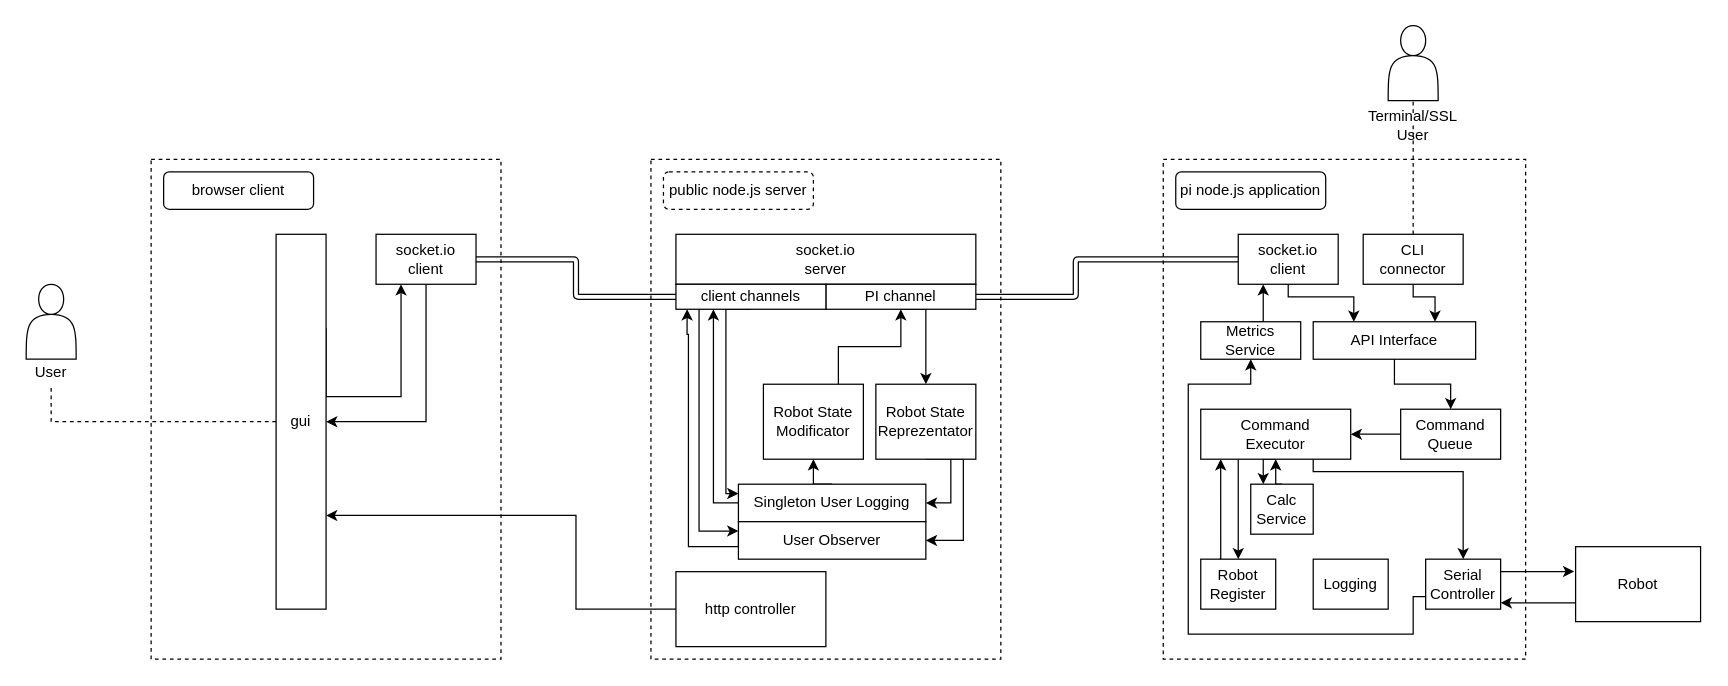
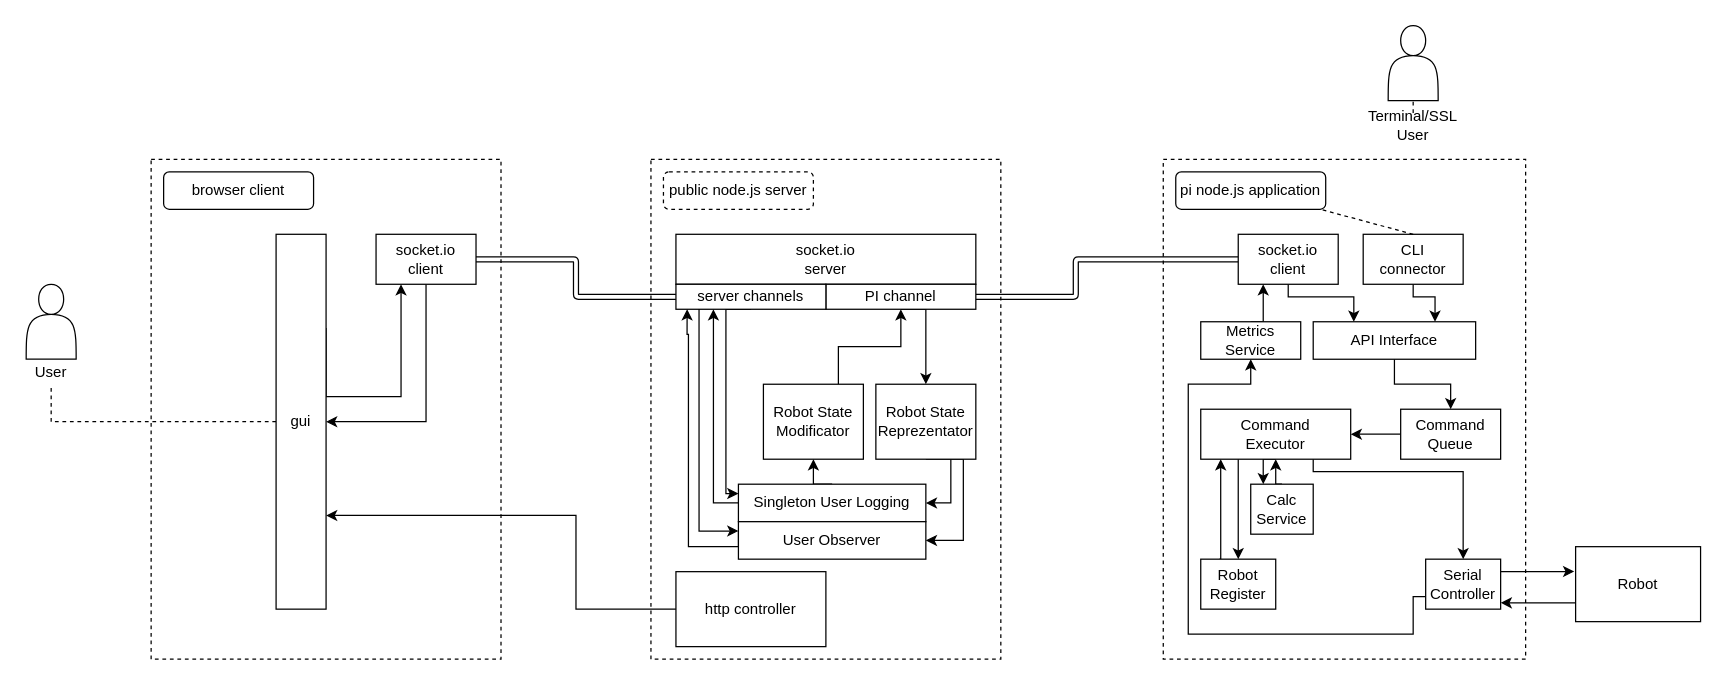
  <mxCell id="0" />
  <mxCell id="1" parent="0" />
  <mxCell id="2" value="" style="rounded=0;whiteSpace=wrap;html=1;fillColor=none;dashed=1;" vertex="1" parent="1"><mxGeometry x="520" y="127" width="280" height="400" as="geometry" /></mxCell>
  <mxCell id="3" value="" style="rounded=0;whiteSpace=wrap;html=1;fillColor=none;dashed=1;" vertex="1" parent="1"><mxGeometry x="930" y="127" width="290" height="400" as="geometry" /></mxCell>
  <mxCell id="4" value="" style="shape=link;html=1;exitX=1;exitY=0.5;exitDx=0;exitDy=0;" edge="1" parent="1" source="51" target="8"><mxGeometry width="50" height="50" relative="1" as="geometry"><mxPoint x="800" y="207" as="sourcePoint" /><mxPoint x="960" y="207" as="targetPoint" /><Array as="points"><mxPoint x="860" y="237" /><mxPoint x="860" y="207" /></Array></mxGeometry></mxCell>
  <mxCell id="5" style="edgeStyle=orthogonalEdgeStyle;rounded=0;orthogonalLoop=1;jettySize=auto;html=1;exitX=0.5;exitY=1;exitDx=0;exitDy=0;entryX=0.5;entryY=0;entryDx=0;entryDy=0;" edge="1" parent="1" source="6" target="23"><mxGeometry relative="1" as="geometry" /></mxCell>
  <mxCell id="6" value="API Interface" style="rounded=0;whiteSpace=wrap;html=1;fillColor=#ffffff;strokeColor=#000000;" vertex="1" parent="1"><mxGeometry x="1050" y="257" width="130" height="30" as="geometry" /></mxCell>
  <mxCell id="7" style="edgeStyle=orthogonalEdgeStyle;rounded=0;orthogonalLoop=1;jettySize=auto;html=1;exitX=0.5;exitY=1;exitDx=0;exitDy=0;entryX=0.25;entryY=0;entryDx=0;entryDy=0;" edge="1" parent="1" source="8" target="6"><mxGeometry relative="1" as="geometry"><Array as="points"><mxPoint x="1030" y="237" /><mxPoint x="1083" y="237" /></Array></mxGeometry></mxCell>
  <mxCell id="8" value="socket.io&lt;br&gt;client" style="rounded=0;whiteSpace=wrap;html=1;fillColor=#ffffff;strokeColor=#000000;" vertex="1" parent="1"><mxGeometry x="990" y="187" width="80" height="40" as="geometry" /></mxCell>
  <mxCell id="9" style="edgeStyle=orthogonalEdgeStyle;rounded=0;orthogonalLoop=1;jettySize=auto;html=1;exitX=0.5;exitY=1;exitDx=0;exitDy=0;entryX=0.75;entryY=0;entryDx=0;entryDy=0;" edge="1" parent="1" source="10" target="6"><mxGeometry relative="1" as="geometry"><Array as="points"><mxPoint x="1130" y="237" /><mxPoint x="1148" y="237" /></Array></mxGeometry></mxCell>
  <mxCell id="10" value="CLI&lt;br&gt;connector" style="rounded=0;whiteSpace=wrap;html=1;fillColor=#ffffff;strokeColor=#000000;" vertex="1" parent="1"><mxGeometry x="1090" y="187" width="80" height="40" as="geometry" /></mxCell>
  <mxCell id="11" style="edgeStyle=orthogonalEdgeStyle;rounded=0;orthogonalLoop=1;jettySize=auto;html=1;exitX=0.25;exitY=0;exitDx=0;exitDy=0;entryX=0.133;entryY=1;entryDx=0;entryDy=0;entryPerimeter=0;" edge="1" parent="1" source="12" target="21"><mxGeometry relative="1" as="geometry"><Array as="points"><mxPoint x="976" y="447" /></Array></mxGeometry></mxCell>
  <mxCell id="12" value="Robot Register" style="rounded=0;whiteSpace=wrap;html=1;strokeColor=#000000;fillColor=#ffffff;verticalAlign=middle;" vertex="1" parent="1"><mxGeometry x="960" y="447" width="60" height="40" as="geometry" /></mxCell>
  <mxCell id="13" style="edgeStyle=orthogonalEdgeStyle;rounded=0;orthogonalLoop=1;jettySize=auto;html=1;exitX=1;exitY=0.25;exitDx=0;exitDy=0;entryX=-0.011;entryY=0.332;entryDx=0;entryDy=0;entryPerimeter=0;" edge="1" parent="1" source="15" target="30"><mxGeometry relative="1" as="geometry" /></mxCell>
  <mxCell id="14" style="edgeStyle=orthogonalEdgeStyle;rounded=0;orthogonalLoop=1;jettySize=auto;html=1;exitX=0;exitY=0.75;exitDx=0;exitDy=0;entryX=0.5;entryY=1;entryDx=0;entryDy=0;" edge="1" parent="1" source="15" target="32"><mxGeometry relative="1" as="geometry"><Array as="points"><mxPoint x="1130" y="477" /><mxPoint x="1130" y="507" /><mxPoint x="950" y="507" /><mxPoint x="950" y="307" /><mxPoint x="1000" y="307" /></Array></mxGeometry></mxCell>
  <mxCell id="15" value="Serial&lt;br&gt;Controller" style="rounded=0;whiteSpace=wrap;html=1;strokeColor=#000000;fillColor=#ffffff;verticalAlign=middle;" vertex="1" parent="1"><mxGeometry x="1140" y="447" width="60" height="40" as="geometry" /></mxCell>
  <mxCell id="16" style="edgeStyle=orthogonalEdgeStyle;rounded=0;orthogonalLoop=1;jettySize=auto;html=1;exitX=0.5;exitY=0;exitDx=0;exitDy=0;entryX=0.5;entryY=1;entryDx=0;entryDy=0;" edge="1" parent="1" source="17" target="21"><mxGeometry relative="1" as="geometry"><Array as="points" /></mxGeometry></mxCell>
  <mxCell id="17" value="Calc&lt;br&gt;Service" style="rounded=0;whiteSpace=wrap;html=1;strokeColor=#000000;fillColor=#ffffff;verticalAlign=middle;" vertex="1" parent="1"><mxGeometry x="1000" y="387" width="50" height="40" as="geometry" /></mxCell>
  <mxCell id="18" style="edgeStyle=orthogonalEdgeStyle;rounded=0;orthogonalLoop=1;jettySize=auto;html=1;exitX=0.5;exitY=1;exitDx=0;exitDy=0;" edge="1" parent="1" source="21"><mxGeometry relative="1" as="geometry"><mxPoint x="1010" y="387" as="targetPoint" /><Array as="points"><mxPoint x="1010" y="367" /><mxPoint x="1010" y="387" /></Array></mxGeometry></mxCell>
  <mxCell id="19" style="edgeStyle=orthogonalEdgeStyle;rounded=0;orthogonalLoop=1;jettySize=auto;html=1;exitX=0.25;exitY=1;exitDx=0;exitDy=0;entryX=0.5;entryY=0;entryDx=0;entryDy=0;" edge="1" parent="1" source="21" target="12"><mxGeometry relative="1" as="geometry" /></mxCell>
  <mxCell id="20" style="edgeStyle=orthogonalEdgeStyle;rounded=0;orthogonalLoop=1;jettySize=auto;html=1;exitX=0.75;exitY=1;exitDx=0;exitDy=0;entryX=0.5;entryY=0;entryDx=0;entryDy=0;" edge="1" parent="1" source="21" target="15"><mxGeometry relative="1" as="geometry"><Array as="points"><mxPoint x="1050" y="377" /><mxPoint x="1170" y="377" /></Array></mxGeometry></mxCell>
  <mxCell id="21" value="Command&lt;br&gt;Executor" style="rounded=0;whiteSpace=wrap;html=1;strokeColor=#000000;fillColor=#ffffff;" vertex="1" parent="1"><mxGeometry x="960" y="327" width="120" height="40" as="geometry" /></mxCell>
  <mxCell id="22" style="edgeStyle=orthogonalEdgeStyle;rounded=0;orthogonalLoop=1;jettySize=auto;html=1;exitX=0;exitY=0.5;exitDx=0;exitDy=0;entryX=1;entryY=0.5;entryDx=0;entryDy=0;" edge="1" parent="1" source="23" target="21"><mxGeometry relative="1" as="geometry" /></mxCell>
  <mxCell id="23" value="Command Queue" style="rounded=0;whiteSpace=wrap;html=1;strokeColor=#000000;fillColor=#ffffff;" vertex="1" parent="1"><mxGeometry x="1120" y="327" width="80" height="40" as="geometry" /></mxCell>
  <mxCell id="24" value="" style="endArrow=none;dashed=1;html=1;exitX=0.5;exitY=0;exitDx=0;exitDy=0;entryX=0.5;entryY=0.5;entryDx=0;entryDy=0;entryPerimeter=0;" edge="1" parent="1" source="26"><mxGeometry width="50" height="50" relative="1" as="geometry"><mxPoint x="1129.58" y="160" as="sourcePoint" /><mxPoint x="1129.58" y="50" as="targetPoint" /></mxGeometry></mxCell>
  <mxCell id="25" value="" style="endArrow=none;dashed=1;html=1;exitX=0.5;exitY=0;exitDx=0;exitDy=0;entryX=0.5;entryY=0.5;entryDx=0;entryDy=0;entryPerimeter=0;" edge="1" parent="1" source="27" target="26"><mxGeometry width="50" height="50" relative="1" as="geometry"><mxPoint x="1129.58" y="160" as="sourcePoint" /><mxPoint x="1129.58" y="50" as="targetPoint" /></mxGeometry></mxCell>
  <mxCell id="26" value="" style="shape=actor;whiteSpace=wrap;html=1;strokeColor=#000000;fillColor=#ffffff;" vertex="1" parent="1"><mxGeometry x="1110" y="20" width="40" height="60" as="geometry" /></mxCell>
  <mxCell id="27" value="Terminal/SSL&lt;br&gt;User" style="text;html=1;strokeColor=none;fillColor=none;align=center;verticalAlign=middle;whiteSpace=wrap;rounded=0;" vertex="1" parent="1"><mxGeometry x="1110" y="90" width="40" height="20" as="geometry" /></mxCell>
- <mxCell id="28" value="" style="endArrow=none;dashed=1;html=1;exitX=0.5;exitY=0;exitDx=0;exitDy=0;entryX=0.5;entryY=0.5;entryDx=0;entryDy=0;entryPerimeter=0;" edge="1" parent="1" source="10" target="27"><mxGeometry width="50" height="50" relative="1" as="geometry"><mxPoint x="1129.58" y="160" as="sourcePoint" /><mxPoint x="1130" y="50" as="targetPoint" /></mxGeometry></mxCell>
+ <mxCell id="28" value="" style="endArrow=none;dashed=1;html=1;exitX=0.5;exitY=0;exitDx=0;exitDy=0;" edge="1" parent="1" source="10" target="37"><mxGeometry width="50" height="50" relative="1" as="geometry"><mxPoint x="1129.58" y="160" as="sourcePoint" /><mxPoint x="1130" y="50" as="targetPoint" /></mxGeometry></mxCell>
  <mxCell id="29" style="edgeStyle=orthogonalEdgeStyle;rounded=0;orthogonalLoop=1;jettySize=auto;html=1;exitX=0;exitY=0.75;exitDx=0;exitDy=0;entryX=1.001;entryY=0.874;entryDx=0;entryDy=0;entryPerimeter=0;" edge="1" parent="1" source="30" target="15"><mxGeometry relative="1" as="geometry" /></mxCell>
  <mxCell id="30" value="Robot" style="rounded=0;whiteSpace=wrap;html=1;strokeColor=#000000;fillColor=#ffffff;" vertex="1" parent="1"><mxGeometry x="1260" y="437" width="100" height="60" as="geometry" /></mxCell>
  <mxCell id="31" style="edgeStyle=orthogonalEdgeStyle;rounded=0;orthogonalLoop=1;jettySize=auto;html=1;exitX=0.5;exitY=0;exitDx=0;exitDy=0;entryX=0.25;entryY=1;entryDx=0;entryDy=0;" edge="1" parent="1" source="32" target="8"><mxGeometry relative="1" as="geometry" /></mxCell>
  <mxCell id="32" value="Metrics Service" style="rounded=0;whiteSpace=wrap;html=1;fillColor=#ffffff;strokeColor=#000000;" vertex="1" parent="1"><mxGeometry x="960" y="257" width="80" height="30" as="geometry" /></mxCell>
- <mxCell id="33" value="Logging" style="rounded=0;whiteSpace=wrap;html=1;strokeColor=#000000;fillColor=#ffffff;verticalAlign=middle;" vertex="1" parent="1"><mxGeometry x="1050" y="447" width="60" height="40" as="geometry" /></mxCell>
  <mxCell id="34" value="socket.io&lt;br&gt;server" style="rounded=0;whiteSpace=wrap;html=1;fillColor=#ffffff;strokeColor=#000000;" vertex="1" parent="1"><mxGeometry x="540" y="187" width="240" height="40" as="geometry" /></mxCell>
  <mxCell id="35" value="" style="rounded=0;whiteSpace=wrap;html=1;fillColor=none;dashed=1;" vertex="1" parent="1"><mxGeometry x="120" y="127" width="280" height="400" as="geometry" /></mxCell>
  <mxCell id="36" value="public node.js server" style="rounded=1;whiteSpace=wrap;html=1;strokeColor=#000000;fillColor=#ffffff;dashed=1;" vertex="1" parent="1"><mxGeometry x="530" y="137" width="120" height="30" as="geometry" /></mxCell>
  <mxCell id="37" value="pi node.js application" style="rounded=1;whiteSpace=wrap;html=1;strokeColor=#000000;fillColor=#ffffff;" vertex="1" parent="1"><mxGeometry x="940" y="137" width="120" height="30" as="geometry" /></mxCell>
  <mxCell id="38" value="browser client" style="rounded=1;whiteSpace=wrap;html=1;strokeColor=#000000;fillColor=#ffffff;" vertex="1" parent="1"><mxGeometry x="130" y="137" width="120" height="30" as="geometry" /></mxCell>
  <mxCell id="39" value="" style="endArrow=none;dashed=1;html=1;exitX=0.5;exitY=0;exitDx=0;exitDy=0;entryX=0.5;entryY=0.5;entryDx=0;entryDy=0;entryPerimeter=0;" edge="1" parent="1" source="40"><mxGeometry width="50" height="50" relative="1" as="geometry"><mxPoint x="39.58" y="358" as="sourcePoint" /><mxPoint x="39.58" y="248" as="targetPoint" /></mxGeometry></mxCell>
  <mxCell id="40" value="" style="shape=actor;whiteSpace=wrap;html=1;strokeColor=#000000;fillColor=#ffffff;" vertex="1" parent="1"><mxGeometry x="20" y="227" width="40" height="60" as="geometry" /></mxCell>
  <mxCell id="41" value="User" style="text;html=1;strokeColor=none;fillColor=none;align=center;verticalAlign=middle;whiteSpace=wrap;rounded=0;" vertex="1" parent="1"><mxGeometry x="20" y="288" width="40" height="20" as="geometry" /></mxCell>
  <mxCell id="42" style="edgeStyle=orthogonalEdgeStyle;rounded=0;orthogonalLoop=1;jettySize=auto;html=1;exitX=0;exitY=0.5;exitDx=0;exitDy=0;entryX=1;entryY=0.75;entryDx=0;entryDy=0;" edge="1" parent="1" source="43" target="46"><mxGeometry relative="1" as="geometry"><Array as="points"><mxPoint x="460" y="487" /><mxPoint x="460" y="412" /></Array></mxGeometry></mxCell>
  <mxCell id="43" value="http controller" style="rounded=0;whiteSpace=wrap;html=1;strokeColor=#000000;fillColor=#ffffff;" vertex="1" parent="1"><mxGeometry x="540" y="457" width="120" height="60" as="geometry" /></mxCell>
  <mxCell id="44" style="edgeStyle=orthogonalEdgeStyle;rounded=0;orthogonalLoop=1;jettySize=auto;html=1;exitX=1;exitY=0.25;exitDx=0;exitDy=0;entryX=0.25;entryY=1;entryDx=0;entryDy=0;" edge="1" parent="1" source="46" target="48"><mxGeometry relative="1" as="geometry"><Array as="points"><mxPoint x="260" y="317" /><mxPoint x="320" y="317" /></Array></mxGeometry></mxCell>
  <mxCell id="45" style="edgeStyle=orthogonalEdgeStyle;rounded=0;orthogonalLoop=1;jettySize=auto;html=1;exitX=0;exitY=0.5;exitDx=0;exitDy=0;entryX=0.5;entryY=1;entryDx=0;entryDy=0;endArrow=none;endFill=0;dashed=1;" edge="1" parent="1" source="46" target="41"><mxGeometry relative="1" as="geometry" /></mxCell>
  <mxCell id="46" value="gui" style="rounded=0;whiteSpace=wrap;html=1;strokeColor=#000000;fillColor=#ffffff;" vertex="1" parent="1"><mxGeometry x="220" y="187" width="40" height="300" as="geometry" /></mxCell>
  <mxCell id="47" style="edgeStyle=orthogonalEdgeStyle;rounded=0;orthogonalLoop=1;jettySize=auto;html=1;exitX=0.5;exitY=1;exitDx=0;exitDy=0;entryX=1;entryY=0.5;entryDx=0;entryDy=0;endArrow=classic;endFill=1;startArrow=none;startFill=0;" edge="1" parent="1" source="48" target="46"><mxGeometry relative="1" as="geometry" /></mxCell>
  <mxCell id="48" value="socket.io&lt;br&gt;client" style="rounded=0;whiteSpace=wrap;html=1;fillColor=#ffffff;strokeColor=#000000;" vertex="1" parent="1"><mxGeometry x="300" y="187" width="80" height="40" as="geometry" /></mxCell>
  <mxCell id="49" value="" style="shape=link;html=1;entryX=0;entryY=0.5;entryDx=0;entryDy=0;exitX=1;exitY=0.5;exitDx=0;exitDy=0;" edge="1" parent="1" source="48" target="53"><mxGeometry width="50" height="50" relative="1" as="geometry"><mxPoint x="430" y="327" as="sourcePoint" /><mxPoint x="480" y="277" as="targetPoint" /><Array as="points"><mxPoint x="460" y="207" /><mxPoint x="460" y="237" /></Array></mxGeometry></mxCell>
  <mxCell id="50" style="edgeStyle=orthogonalEdgeStyle;rounded=0;orthogonalLoop=1;jettySize=auto;html=1;exitX=0.5;exitY=1;exitDx=0;exitDy=0;entryX=0.5;entryY=0;entryDx=0;entryDy=0;startArrow=none;startFill=0;endArrow=classic;endFill=1;" edge="1" parent="1" source="51" target="56"><mxGeometry relative="1" as="geometry"><Array as="points"><mxPoint x="740" y="247" /></Array></mxGeometry></mxCell>
  <mxCell id="51" value="PI channel" style="rounded=0;whiteSpace=wrap;html=1;strokeColor=#000000;fillColor=#ffffff;" vertex="1" parent="1"><mxGeometry x="660" y="227" width="120" height="20" as="geometry" /></mxCell>
  <mxCell id="52" style="edgeStyle=orthogonalEdgeStyle;rounded=0;orthogonalLoop=1;jettySize=auto;html=1;exitX=0.5;exitY=1;exitDx=0;exitDy=0;entryX=0;entryY=0.25;entryDx=0;entryDy=0;startArrow=none;startFill=0;endArrow=classic;endFill=1;" edge="1" parent="1" source="53" target="61"><mxGeometry relative="1" as="geometry"><Array as="points"><mxPoint x="580" y="247" /><mxPoint x="580" y="395" /></Array></mxGeometry></mxCell>
- <mxCell id="53" value="client channels" style="rounded=0;whiteSpace=wrap;html=1;strokeColor=#000000;fillColor=#ffffff;" vertex="1" parent="1"><mxGeometry x="540" y="227" width="120" height="20" as="geometry" /></mxCell>
+ <mxCell id="53" value="server channels" style="rounded=0;whiteSpace=wrap;html=1;strokeColor=#000000;fillColor=#ffffff;" vertex="1" parent="1"><mxGeometry x="540" y="227" width="120" height="20" as="geometry" /></mxCell>
  <mxCell id="54" style="edgeStyle=orthogonalEdgeStyle;rounded=0;orthogonalLoop=1;jettySize=auto;html=1;exitX=0.5;exitY=1;exitDx=0;exitDy=0;entryX=1;entryY=0.5;entryDx=0;entryDy=0;startArrow=none;startFill=0;endArrow=classic;endFill=1;" edge="1" parent="1" source="56" target="61"><mxGeometry relative="1" as="geometry"><Array as="points"><mxPoint x="760" y="367" /><mxPoint x="760" y="402" /></Array></mxGeometry></mxCell>
  <mxCell id="55" style="edgeStyle=orthogonalEdgeStyle;rounded=0;orthogonalLoop=1;jettySize=auto;html=1;exitX=0.75;exitY=1;exitDx=0;exitDy=0;entryX=1;entryY=0.5;entryDx=0;entryDy=0;startArrow=none;startFill=0;endArrow=classic;endFill=1;" edge="1" parent="1" source="56" target="64"><mxGeometry relative="1" as="geometry"><Array as="points"><mxPoint x="770" y="367" /><mxPoint x="770" y="432" /></Array></mxGeometry></mxCell>
  <mxCell id="56" value="Robot State Reprezentator" style="rounded=0;whiteSpace=wrap;html=1;strokeColor=#000000;fillColor=#ffffff;" vertex="1" parent="1"><mxGeometry x="700" y="307" width="80" height="60" as="geometry" /></mxCell>
  <mxCell id="57" style="edgeStyle=orthogonalEdgeStyle;rounded=0;orthogonalLoop=1;jettySize=auto;html=1;exitX=0.75;exitY=0;exitDx=0;exitDy=0;entryX=0.5;entryY=1;entryDx=0;entryDy=0;startArrow=none;startFill=0;endArrow=classic;endFill=1;" edge="1" parent="1" source="58" target="51"><mxGeometry relative="1" as="geometry" /></mxCell>
  <mxCell id="58" value="Robot State Modificator" style="rounded=0;whiteSpace=wrap;html=1;strokeColor=#000000;fillColor=#ffffff;" vertex="1" parent="1"><mxGeometry x="610" y="307" width="80" height="60" as="geometry" /></mxCell>
  <mxCell id="59" style="edgeStyle=orthogonalEdgeStyle;rounded=0;orthogonalLoop=1;jettySize=auto;html=1;exitX=0.5;exitY=0;exitDx=0;exitDy=0;entryX=0.5;entryY=1;entryDx=0;entryDy=0;startArrow=none;startFill=0;endArrow=classic;endFill=1;" edge="1" parent="1" source="61" target="58"><mxGeometry relative="1" as="geometry" /></mxCell>
  <mxCell id="60" style="edgeStyle=orthogonalEdgeStyle;rounded=0;orthogonalLoop=1;jettySize=auto;html=1;exitX=0;exitY=0.5;exitDx=0;exitDy=0;entryX=0.25;entryY=1;entryDx=0;entryDy=0;startArrow=none;startFill=0;endArrow=classic;endFill=1;" edge="1" parent="1" source="61" target="53"><mxGeometry relative="1" as="geometry" /></mxCell>
  <mxCell id="61" value="Singleton User Logging" style="rounded=0;whiteSpace=wrap;html=1;strokeColor=#000000;fillColor=#ffffff;" vertex="1" parent="1"><mxGeometry x="590" y="387" width="150" height="30" as="geometry" /></mxCell>
  <mxCell id="62" style="edgeStyle=orthogonalEdgeStyle;rounded=0;orthogonalLoop=1;jettySize=auto;html=1;exitX=0;exitY=0.25;exitDx=0;exitDy=0;entryX=0.075;entryY=0.997;entryDx=0;entryDy=0;entryPerimeter=0;startArrow=none;startFill=0;endArrow=classic;endFill=1;" edge="1" parent="1"><mxGeometry relative="1" as="geometry"><mxPoint x="590.056" y="424.444" as="sourcePoint" /><mxPoint x="548.944" y="246.944" as="targetPoint" /><Array as="points"><mxPoint x="590" y="437" /><mxPoint x="550" y="437" /><mxPoint x="550" y="267" /><mxPoint x="549" y="267" /></Array></mxGeometry></mxCell>
  <mxCell id="63" style="edgeStyle=orthogonalEdgeStyle;rounded=0;orthogonalLoop=1;jettySize=auto;html=1;exitX=0;exitY=0.25;exitDx=0;exitDy=0;entryX=0.154;entryY=0.993;entryDx=0;entryDy=0;entryPerimeter=0;startArrow=classic;startFill=1;endArrow=none;endFill=0;" edge="1" parent="1" source="64" target="53"><mxGeometry relative="1" as="geometry" /></mxCell>
  <mxCell id="64" value="User Observer" style="rounded=0;whiteSpace=wrap;html=1;strokeColor=#000000;fillColor=#ffffff;" vertex="1" parent="1"><mxGeometry x="590" y="417" width="150" height="30" as="geometry" /></mxCell>
